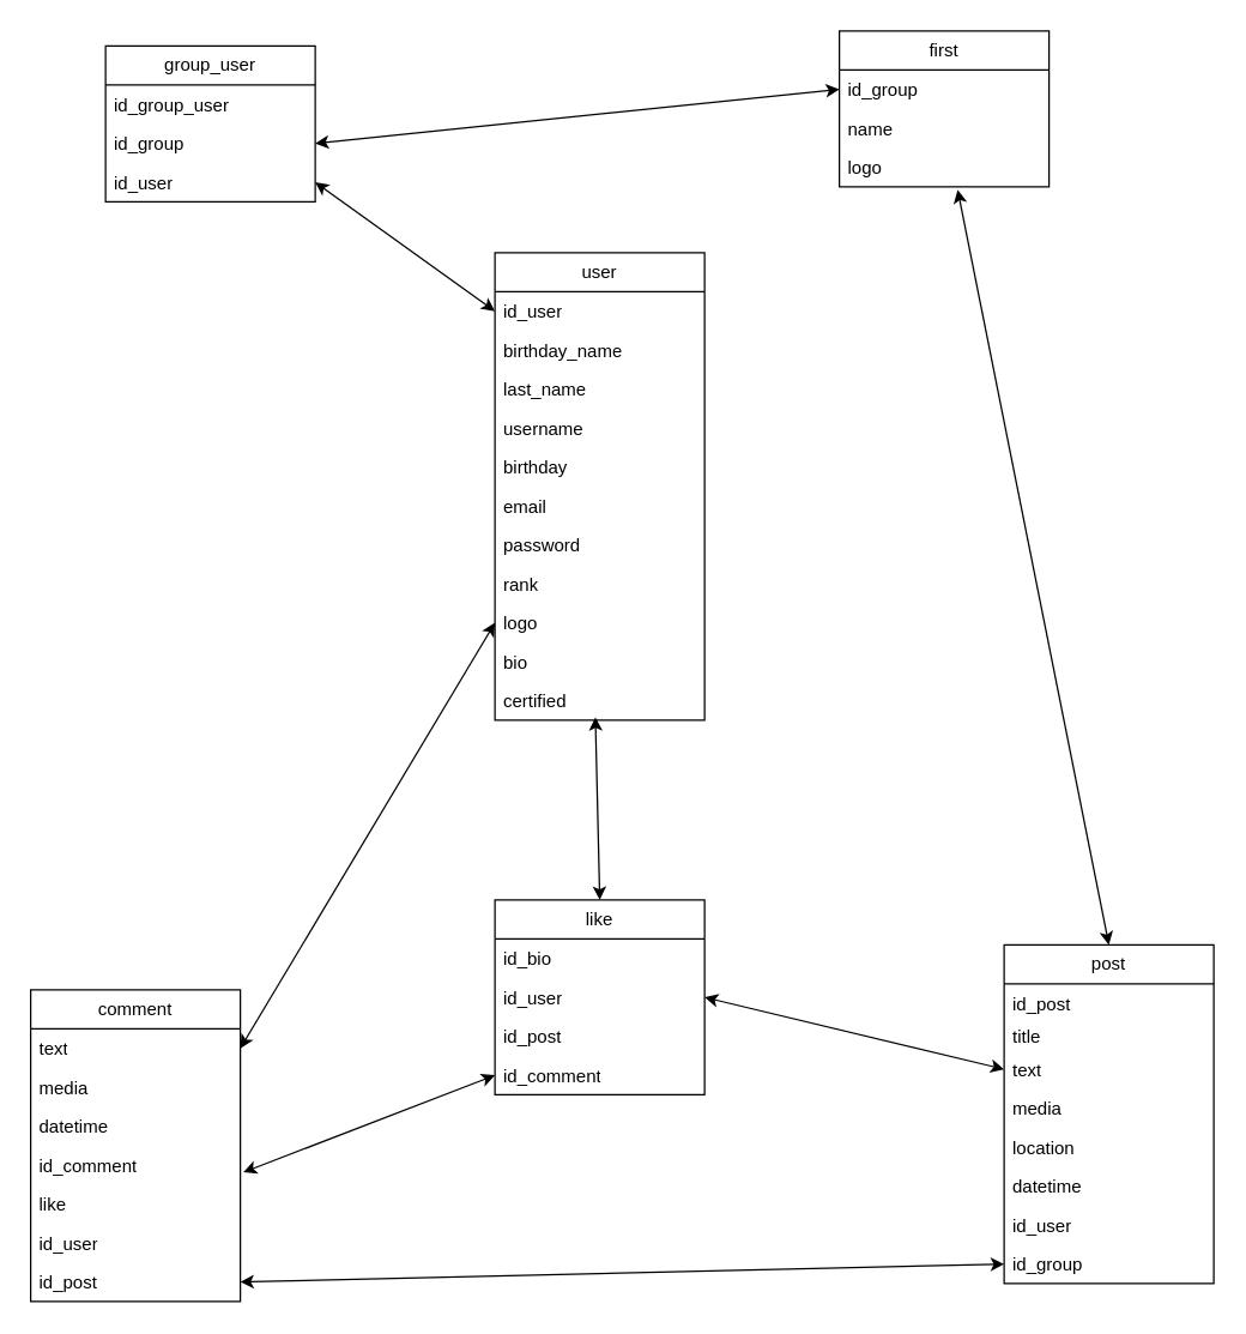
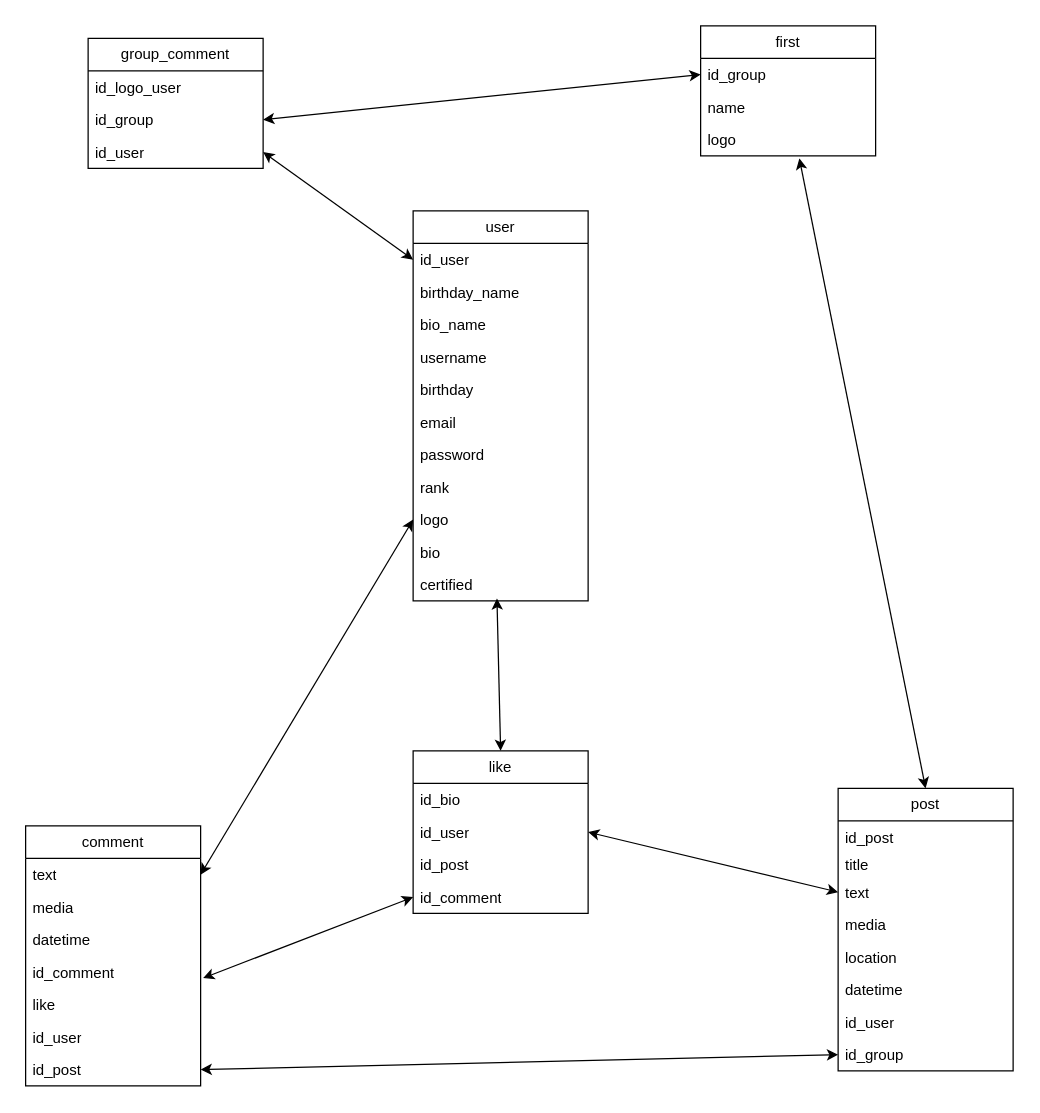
  <mxCell id="0" />
  <mxCell id="1" parent="0" />
  <mxCell id="2" value="user" style="swimlane;fontStyle=0;childLayout=stackLayout;horizontal=1;startSize=26;fillColor=none;horizontalStack=0;resizeParent=1;resizeParentMax=0;resizeLast=0;collapsible=1;marginBottom=0;whiteSpace=wrap;html=1;" parent="1" vertex="1"><mxGeometry x="330" y="168" width="140" height="312" as="geometry" /></mxCell>
  <mxCell id="3" value="id_user" style="text;strokeColor=none;fillColor=none;align=left;verticalAlign=top;spacingLeft=4;spacingRight=4;overflow=hidden;rotatable=0;points=[[0,0.5],[1,0.5]];portConstraint=eastwest;whiteSpace=wrap;html=1;" parent="2" vertex="1"><mxGeometry y="26" width="140" height="26" as="geometry" /></mxCell>
  <mxCell id="4" value="birthday_name" style="text;strokeColor=none;fillColor=none;align=left;verticalAlign=top;spacingLeft=4;spacingRight=4;overflow=hidden;rotatable=0;points=[[0,0.5],[1,0.5]];portConstraint=eastwest;whiteSpace=wrap;html=1;" parent="2" vertex="1"><mxGeometry y="52" width="140" height="26" as="geometry" /></mxCell>
- <mxCell id="5" value="last_name" style="text;strokeColor=none;fillColor=none;align=left;verticalAlign=top;spacingLeft=4;spacingRight=4;overflow=hidden;rotatable=0;points=[[0,0.5],[1,0.5]];portConstraint=eastwest;whiteSpace=wrap;html=1;" parent="2" vertex="1"><mxGeometry y="78" width="140" height="26" as="geometry" /></mxCell>
+ <mxCell id="5" value="bio_name" style="text;strokeColor=none;fillColor=none;align=left;verticalAlign=top;spacingLeft=4;spacingRight=4;overflow=hidden;rotatable=0;points=[[0,0.5],[1,0.5]];portConstraint=eastwest;whiteSpace=wrap;html=1;" parent="2" vertex="1"><mxGeometry y="78" width="140" height="26" as="geometry" /></mxCell>
  <mxCell id="6" value="username" style="text;strokeColor=none;fillColor=none;align=left;verticalAlign=top;spacingLeft=4;spacingRight=4;overflow=hidden;rotatable=0;points=[[0,0.5],[1,0.5]];portConstraint=eastwest;whiteSpace=wrap;html=1;" parent="2" vertex="1"><mxGeometry y="104" width="140" height="26" as="geometry" /></mxCell>
  <mxCell id="7" value="birthday" style="text;strokeColor=none;fillColor=none;align=left;verticalAlign=top;spacingLeft=4;spacingRight=4;overflow=hidden;rotatable=0;points=[[0,0.5],[1,0.5]];portConstraint=eastwest;whiteSpace=wrap;html=1;" parent="2" vertex="1"><mxGeometry y="130" width="140" height="26" as="geometry" /></mxCell>
  <mxCell id="8" value="email" style="text;strokeColor=none;fillColor=none;align=left;verticalAlign=top;spacingLeft=4;spacingRight=4;overflow=hidden;rotatable=0;points=[[0,0.5],[1,0.5]];portConstraint=eastwest;whiteSpace=wrap;html=1;" parent="2" vertex="1"><mxGeometry y="156" width="140" height="26" as="geometry" /></mxCell>
  <mxCell id="9" value="password" style="text;strokeColor=none;fillColor=none;align=left;verticalAlign=top;spacingLeft=4;spacingRight=4;overflow=hidden;rotatable=0;points=[[0,0.5],[1,0.5]];portConstraint=eastwest;whiteSpace=wrap;html=1;" parent="2" vertex="1"><mxGeometry y="182" width="140" height="26" as="geometry" /></mxCell>
  <mxCell id="10" value="rank" style="text;strokeColor=none;fillColor=none;align=left;verticalAlign=top;spacingLeft=4;spacingRight=4;overflow=hidden;rotatable=0;points=[[0,0.5],[1,0.5]];portConstraint=eastwest;whiteSpace=wrap;html=1;" parent="2" vertex="1"><mxGeometry y="208" width="140" height="26" as="geometry" /></mxCell>
  <mxCell id="11" value="logo" style="text;strokeColor=none;fillColor=none;align=left;verticalAlign=top;spacingLeft=4;spacingRight=4;overflow=hidden;rotatable=0;points=[[0,0.5],[1,0.5]];portConstraint=eastwest;whiteSpace=wrap;html=1;" parent="2" vertex="1"><mxGeometry y="234" width="140" height="26" as="geometry" /></mxCell>
  <mxCell id="12" value="bio" style="text;strokeColor=none;fillColor=none;align=left;verticalAlign=top;spacingLeft=4;spacingRight=4;overflow=hidden;rotatable=0;points=[[0,0.5],[1,0.5]];portConstraint=eastwest;whiteSpace=wrap;html=1;" parent="2" vertex="1"><mxGeometry y="260" width="140" height="26" as="geometry" /></mxCell>
  <mxCell id="13" value="certified" style="text;strokeColor=none;fillColor=none;align=left;verticalAlign=top;spacingLeft=4;spacingRight=4;overflow=hidden;rotatable=0;points=[[0,0.5],[1,0.5]];portConstraint=eastwest;whiteSpace=wrap;html=1;" parent="2" vertex="1"><mxGeometry y="286" width="140" height="26" as="geometry" /></mxCell>
  <mxCell id="14" value="post" style="swimlane;fontStyle=0;childLayout=stackLayout;horizontal=1;startSize=26;fillColor=none;horizontalStack=0;resizeParent=1;resizeParentMax=0;resizeLast=0;collapsible=1;marginBottom=0;whiteSpace=wrap;html=1;" parent="1" vertex="1"><mxGeometry x="670" y="630" width="140" height="226" as="geometry" /></mxCell>
  <mxCell id="15" value="id_post" style="text;strokeColor=none;fillColor=none;align=left;verticalAlign=top;spacingLeft=4;spacingRight=4;overflow=hidden;rotatable=0;points=[[0,0.5],[1,0.5]];portConstraint=eastwest;whiteSpace=wrap;html=1;" parent="14" vertex="1"><mxGeometry y="26" width="140" height="22" as="geometry" /></mxCell>
  <mxCell id="16" value="title" style="text;strokeColor=none;fillColor=none;align=left;verticalAlign=top;spacingLeft=4;spacingRight=4;overflow=hidden;rotatable=0;points=[[0,0.5],[1,0.5]];portConstraint=eastwest;whiteSpace=wrap;html=1;" parent="14" vertex="1"><mxGeometry y="48" width="140" height="22" as="geometry" /></mxCell>
  <mxCell id="17" value="text" style="text;strokeColor=none;fillColor=none;align=left;verticalAlign=top;spacingLeft=4;spacingRight=4;overflow=hidden;rotatable=0;points=[[0,0.5],[1,0.5]];portConstraint=eastwest;whiteSpace=wrap;html=1;" parent="14" vertex="1"><mxGeometry y="70" width="140" height="26" as="geometry" /></mxCell>
  <mxCell id="18" value="media" style="text;strokeColor=none;fillColor=none;align=left;verticalAlign=top;spacingLeft=4;spacingRight=4;overflow=hidden;rotatable=0;points=[[0,0.5],[1,0.5]];portConstraint=eastwest;whiteSpace=wrap;html=1;" parent="14" vertex="1"><mxGeometry y="96" width="140" height="26" as="geometry" /></mxCell>
  <mxCell id="19" value="location" style="text;strokeColor=none;fillColor=none;align=left;verticalAlign=top;spacingLeft=4;spacingRight=4;overflow=hidden;rotatable=0;points=[[0,0.5],[1,0.5]];portConstraint=eastwest;whiteSpace=wrap;html=1;" parent="14" vertex="1"><mxGeometry y="122" width="140" height="26" as="geometry" /></mxCell>
  <mxCell id="20" value="datetime" style="text;strokeColor=none;fillColor=none;align=left;verticalAlign=top;spacingLeft=4;spacingRight=4;overflow=hidden;rotatable=0;points=[[0,0.5],[1,0.5]];portConstraint=eastwest;whiteSpace=wrap;html=1;" parent="14" vertex="1"><mxGeometry y="148" width="140" height="26" as="geometry" /></mxCell>
  <mxCell id="21" value="id_user" style="text;strokeColor=none;fillColor=none;align=left;verticalAlign=top;spacingLeft=4;spacingRight=4;overflow=hidden;rotatable=0;points=[[0,0.5],[1,0.5]];portConstraint=eastwest;whiteSpace=wrap;html=1;" parent="14" vertex="1"><mxGeometry y="174" width="140" height="26" as="geometry" /></mxCell>
  <mxCell id="22" value="id_group" style="text;strokeColor=none;fillColor=none;align=left;verticalAlign=top;spacingLeft=4;spacingRight=4;overflow=hidden;rotatable=0;points=[[0,0.5],[1,0.5]];portConstraint=eastwest;whiteSpace=wrap;html=1;" parent="14" vertex="1"><mxGeometry y="200" width="140" height="26" as="geometry" /></mxCell>
  <mxCell id="23" value="first" style="swimlane;fontStyle=0;childLayout=stackLayout;horizontal=1;startSize=26;fillColor=none;horizontalStack=0;resizeParent=1;resizeParentMax=0;resizeLast=0;collapsible=1;marginBottom=0;whiteSpace=wrap;html=1;" parent="1" vertex="1"><mxGeometry x="560" y="20" width="140" height="104" as="geometry" /></mxCell>
  <mxCell id="24" value="id_group" style="text;strokeColor=none;fillColor=none;align=left;verticalAlign=top;spacingLeft=4;spacingRight=4;overflow=hidden;rotatable=0;points=[[0,0.5],[1,0.5]];portConstraint=eastwest;whiteSpace=wrap;html=1;" parent="23" vertex="1"><mxGeometry y="26" width="140" height="26" as="geometry" /></mxCell>
  <mxCell id="25" value="name" style="text;strokeColor=none;fillColor=none;align=left;verticalAlign=top;spacingLeft=4;spacingRight=4;overflow=hidden;rotatable=0;points=[[0,0.5],[1,0.5]];portConstraint=eastwest;whiteSpace=wrap;html=1;" parent="23" vertex="1"><mxGeometry y="52" width="140" height="26" as="geometry" /></mxCell>
  <mxCell id="26" value="logo" style="text;strokeColor=none;fillColor=none;align=left;verticalAlign=top;spacingLeft=4;spacingRight=4;overflow=hidden;rotatable=0;points=[[0,0.5],[1,0.5]];portConstraint=eastwest;whiteSpace=wrap;html=1;" parent="23" vertex="1"><mxGeometry y="78" width="140" height="26" as="geometry" /></mxCell>
- <mxCell id="27" value="group_user" style="swimlane;fontStyle=0;childLayout=stackLayout;horizontal=1;startSize=26;fillColor=none;horizontalStack=0;resizeParent=1;resizeParentMax=0;resizeLast=0;collapsible=1;marginBottom=0;whiteSpace=wrap;html=1;" parent="1" vertex="1"><mxGeometry x="70" y="30" width="140" height="104" as="geometry" /></mxCell>
- <mxCell id="28" value="id_group_user" style="text;strokeColor=none;fillColor=none;align=left;verticalAlign=top;spacingLeft=4;spacingRight=4;overflow=hidden;rotatable=0;points=[[0,0.5],[1,0.5]];portConstraint=eastwest;whiteSpace=wrap;html=1;" parent="27" vertex="1"><mxGeometry y="26" width="140" height="26" as="geometry" /></mxCell>
+ <mxCell id="27" value="group_comment" style="swimlane;fontStyle=0;childLayout=stackLayout;horizontal=1;startSize=26;fillColor=none;horizontalStack=0;resizeParent=1;resizeParentMax=0;resizeLast=0;collapsible=1;marginBottom=0;whiteSpace=wrap;html=1;" parent="1" vertex="1"><mxGeometry x="70" y="30" width="140" height="104" as="geometry" /></mxCell>
+ <mxCell id="28" value="id_logo_user" style="text;strokeColor=none;fillColor=none;align=left;verticalAlign=top;spacingLeft=4;spacingRight=4;overflow=hidden;rotatable=0;points=[[0,0.5],[1,0.5]];portConstraint=eastwest;whiteSpace=wrap;html=1;" parent="27" vertex="1"><mxGeometry y="26" width="140" height="26" as="geometry" /></mxCell>
  <mxCell id="29" value="id_group" style="text;strokeColor=none;fillColor=none;align=left;verticalAlign=top;spacingLeft=4;spacingRight=4;overflow=hidden;rotatable=0;points=[[0,0.5],[1,0.5]];portConstraint=eastwest;whiteSpace=wrap;html=1;" parent="27" vertex="1"><mxGeometry y="52" width="140" height="26" as="geometry" /></mxCell>
  <mxCell id="30" value="id_user" style="text;strokeColor=none;fillColor=none;align=left;verticalAlign=top;spacingLeft=4;spacingRight=4;overflow=hidden;rotatable=0;points=[[0,0.5],[1,0.5]];portConstraint=eastwest;whiteSpace=wrap;html=1;" parent="27" vertex="1"><mxGeometry y="78" width="140" height="26" as="geometry" /></mxCell>
  <mxCell id="31" value="comment" style="swimlane;fontStyle=0;childLayout=stackLayout;horizontal=1;startSize=26;fillColor=none;horizontalStack=0;resizeParent=1;resizeParentMax=0;resizeLast=0;collapsible=1;marginBottom=0;whiteSpace=wrap;html=1;" parent="1" vertex="1"><mxGeometry x="20" y="660" width="140" height="208" as="geometry" /></mxCell>
  <mxCell id="32" value="text" style="text;strokeColor=none;fillColor=none;align=left;verticalAlign=top;spacingLeft=4;spacingRight=4;overflow=hidden;rotatable=0;points=[[0,0.5],[1,0.5]];portConstraint=eastwest;whiteSpace=wrap;html=1;" parent="31" vertex="1"><mxGeometry y="26" width="140" height="26" as="geometry" /></mxCell>
  <mxCell id="33" value="media" style="text;strokeColor=none;fillColor=none;align=left;verticalAlign=top;spacingLeft=4;spacingRight=4;overflow=hidden;rotatable=0;points=[[0,0.5],[1,0.5]];portConstraint=eastwest;whiteSpace=wrap;html=1;" parent="31" vertex="1"><mxGeometry y="52" width="140" height="26" as="geometry" /></mxCell>
  <mxCell id="34" value="datetime" style="text;strokeColor=none;fillColor=none;align=left;verticalAlign=top;spacingLeft=4;spacingRight=4;overflow=hidden;rotatable=0;points=[[0,0.5],[1,0.5]];portConstraint=eastwest;whiteSpace=wrap;html=1;" parent="31" vertex="1"><mxGeometry y="78" width="140" height="26" as="geometry" /></mxCell>
  <mxCell id="35" value="id_comment" style="text;strokeColor=none;fillColor=none;align=left;verticalAlign=top;spacingLeft=4;spacingRight=4;overflow=hidden;rotatable=0;points=[[0,0.5],[1,0.5]];portConstraint=eastwest;whiteSpace=wrap;html=1;" parent="31" vertex="1"><mxGeometry y="104" width="140" height="26" as="geometry" /></mxCell>
  <mxCell id="36" value="like" style="text;strokeColor=none;fillColor=none;align=left;verticalAlign=top;spacingLeft=4;spacingRight=4;overflow=hidden;rotatable=0;points=[[0,0.5],[1,0.5]];portConstraint=eastwest;whiteSpace=wrap;html=1;" parent="31" vertex="1"><mxGeometry y="130" width="140" height="26" as="geometry" /></mxCell>
  <mxCell id="37" value="id_user" style="text;strokeColor=none;fillColor=none;align=left;verticalAlign=top;spacingLeft=4;spacingRight=4;overflow=hidden;rotatable=0;points=[[0,0.5],[1,0.5]];portConstraint=eastwest;whiteSpace=wrap;html=1;" parent="31" vertex="1"><mxGeometry y="156" width="140" height="26" as="geometry" /></mxCell>
  <mxCell id="38" value="id_post" style="text;strokeColor=none;fillColor=none;align=left;verticalAlign=top;spacingLeft=4;spacingRight=4;overflow=hidden;rotatable=0;points=[[0,0.5],[1,0.5]];portConstraint=eastwest;whiteSpace=wrap;html=1;" parent="31" vertex="1"><mxGeometry y="182" width="140" height="26" as="geometry" /></mxCell>
  <mxCell id="39" value="like" style="swimlane;fontStyle=0;childLayout=stackLayout;horizontal=1;startSize=26;fillColor=none;horizontalStack=0;resizeParent=1;resizeParentMax=0;resizeLast=0;collapsible=1;marginBottom=0;whiteSpace=wrap;html=1;" parent="1" vertex="1"><mxGeometry x="330" y="600" width="140" height="130" as="geometry" /></mxCell>
  <mxCell id="40" value="id_bio" style="text;strokeColor=none;fillColor=none;align=left;verticalAlign=top;spacingLeft=4;spacingRight=4;overflow=hidden;rotatable=0;points=[[0,0.5],[1,0.5]];portConstraint=eastwest;whiteSpace=wrap;html=1;" parent="39" vertex="1"><mxGeometry y="26" width="140" height="26" as="geometry" /></mxCell>
  <mxCell id="41" value="id_user" style="text;strokeColor=none;fillColor=none;align=left;verticalAlign=top;spacingLeft=4;spacingRight=4;overflow=hidden;rotatable=0;points=[[0,0.5],[1,0.5]];portConstraint=eastwest;whiteSpace=wrap;html=1;" parent="39" vertex="1"><mxGeometry y="52" width="140" height="26" as="geometry" /></mxCell>
  <mxCell id="42" value="id_post" style="text;strokeColor=none;fillColor=none;align=left;verticalAlign=top;spacingLeft=4;spacingRight=4;overflow=hidden;rotatable=0;points=[[0,0.5],[1,0.5]];portConstraint=eastwest;whiteSpace=wrap;html=1;" parent="39" vertex="1"><mxGeometry y="78" width="140" height="26" as="geometry" /></mxCell>
  <mxCell id="43" value="id_comment" style="text;strokeColor=none;fillColor=none;align=left;verticalAlign=top;spacingLeft=4;spacingRight=4;overflow=hidden;rotatable=0;points=[[0,0.5],[1,0.5]];portConstraint=eastwest;whiteSpace=wrap;html=1;" parent="39" vertex="1"><mxGeometry y="104" width="140" height="26" as="geometry" /></mxCell>
  <mxCell id="44" value="" style="endArrow=classic;startArrow=classic;html=1;rounded=0;exitX=0;exitY=0.5;exitDx=0;exitDy=0;entryX=1;entryY=0.5;entryDx=0;entryDy=0;" parent="1" source="3" target="30" edge="1"><mxGeometry width="50" height="50" relative="1" as="geometry"><mxPoint x="360" y="270" as="sourcePoint" /><mxPoint x="410" y="220" as="targetPoint" /></mxGeometry></mxCell>
  <mxCell id="45" value="" style="endArrow=classic;startArrow=classic;html=1;rounded=0;exitX=1;exitY=0.5;exitDx=0;exitDy=0;entryX=0;entryY=0.5;entryDx=0;entryDy=0;" parent="1" source="29" target="24" edge="1"><mxGeometry width="50" height="50" relative="1" as="geometry"><mxPoint x="440" y="121" as="sourcePoint" /><mxPoint x="550" y="123" as="targetPoint" /></mxGeometry></mxCell>
  <mxCell id="46" value="" style="endArrow=classic;startArrow=classic;html=1;rounded=0;exitX=0.479;exitY=0.923;exitDx=0;exitDy=0;entryX=0.5;entryY=0;entryDx=0;entryDy=0;exitPerimeter=0;" parent="1" source="13" target="39" edge="1"><mxGeometry width="50" height="50" relative="1" as="geometry"><mxPoint x="190" y="250" as="sourcePoint" /><mxPoint x="320" y="250" as="targetPoint" /></mxGeometry></mxCell>
  <mxCell id="47" value="" style="endArrow=classic;startArrow=classic;html=1;rounded=0;exitX=0;exitY=0.5;exitDx=0;exitDy=0;entryX=1;entryY=0.5;entryDx=0;entryDy=0;" parent="1" source="11" target="32" edge="1"><mxGeometry width="50" height="50" relative="1" as="geometry"><mxPoint x="130" y="302" as="sourcePoint" /><mxPoint x="530" y="347" as="targetPoint" /></mxGeometry></mxCell>
  <mxCell id="48" value="" style="endArrow=classic;startArrow=classic;html=1;rounded=0;exitX=0;exitY=0.5;exitDx=0;exitDy=0;entryX=1.014;entryY=0.684;entryDx=0;entryDy=0;entryPerimeter=0;" parent="1" source="43" target="35" edge="1"><mxGeometry width="50" height="50" relative="1" as="geometry"><mxPoint x="370" y="290" as="sourcePoint" /><mxPoint x="484" y="497" as="targetPoint" /></mxGeometry></mxCell>
  <mxCell id="49" value="" style="endArrow=classic;startArrow=classic;html=1;rounded=0;exitX=1;exitY=0.5;exitDx=0;exitDy=0;entryX=0;entryY=0.5;entryDx=0;entryDy=0;" parent="1" source="38" target="22" edge="1"><mxGeometry width="50" height="50" relative="1" as="geometry"><mxPoint x="280" y="525.5" as="sourcePoint" /><mxPoint x="540" y="560.5" as="targetPoint" /></mxGeometry></mxCell>
  <mxCell id="50" value="" style="endArrow=classic;startArrow=classic;html=1;rounded=0;exitX=0.564;exitY=1.077;exitDx=0;exitDy=0;exitPerimeter=0;entryX=0.5;entryY=0;entryDx=0;entryDy=0;" parent="1" source="26" target="14" edge="1"><mxGeometry width="50" height="50" relative="1" as="geometry"><mxPoint x="800" y="376" as="sourcePoint" /><mxPoint x="680" y="647" as="targetPoint" /></mxGeometry></mxCell>
  <mxCell id="51" value="" style="endArrow=classic;startArrow=classic;html=1;rounded=0;exitX=1;exitY=0.5;exitDx=0;exitDy=0;entryX=0;entryY=0.5;entryDx=0;entryDy=0;" parent="1" source="41" target="17" edge="1"><mxGeometry width="50" height="50" relative="1" as="geometry"><mxPoint x="450" y="310" as="sourcePoint" /><mxPoint x="590" y="430" as="targetPoint" /></mxGeometry></mxCell>
